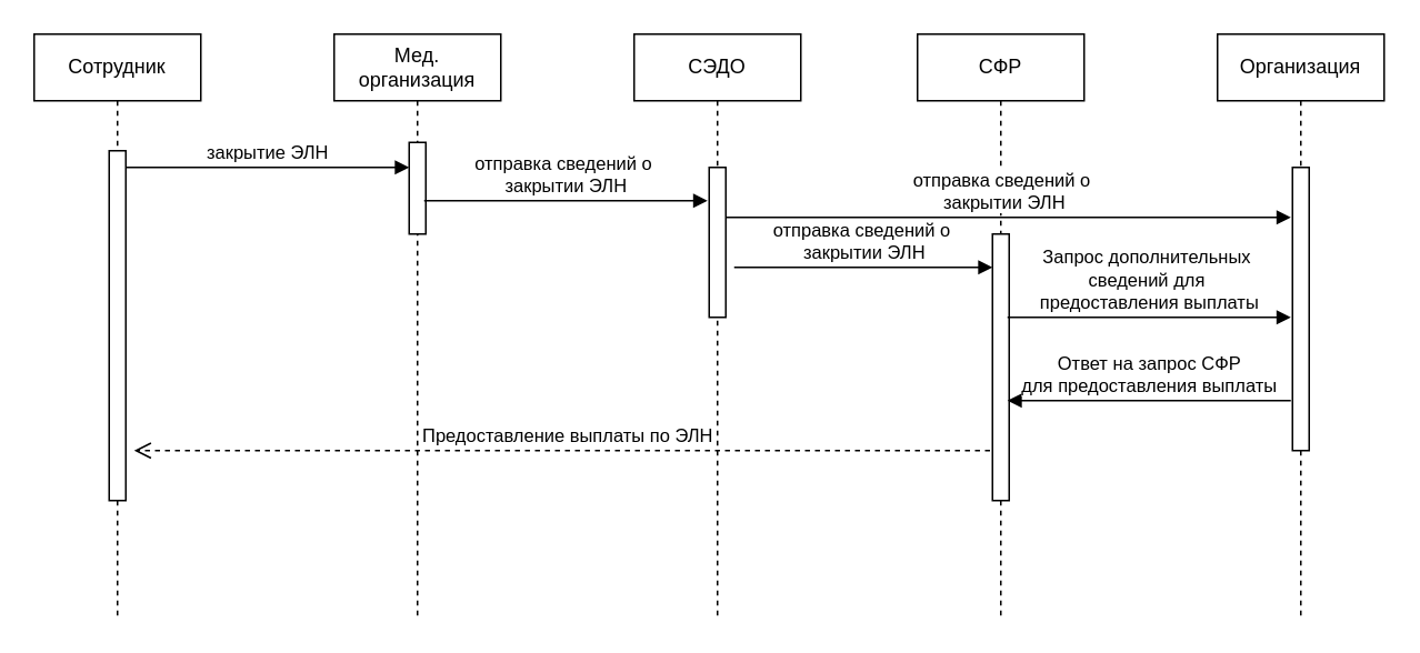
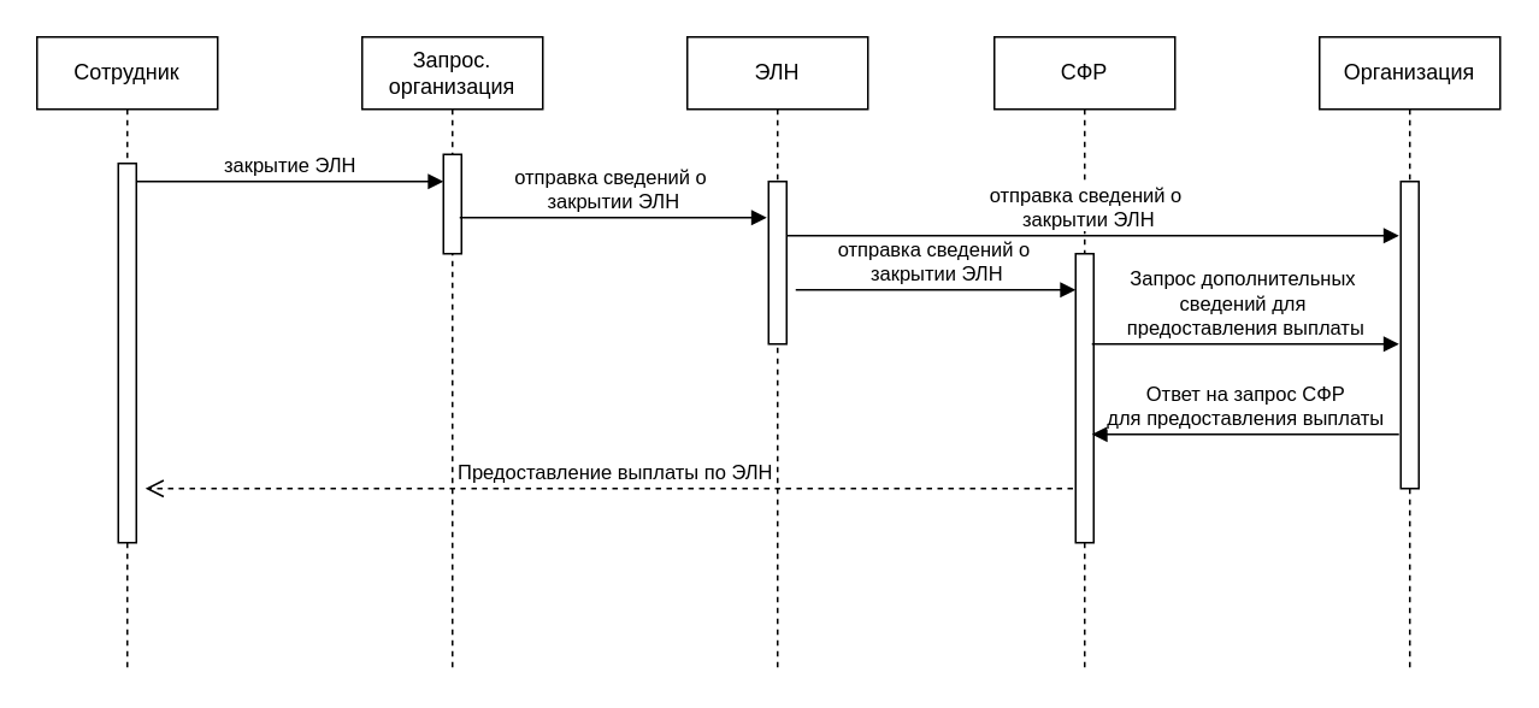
  <mxCell id="0" />
  <mxCell id="1" parent="0" />
  <mxCell id="2" value="Сотрудник" style="shape=umlLifeline;perimeter=lifelinePerimeter;whiteSpace=wrap;html=1;container=0;dropTarget=0;collapsible=0;recursiveResize=0;outlineConnect=0;portConstraint=eastwest;newEdgeStyle={&quot;edgeStyle&quot;:&quot;elbowEdgeStyle&quot;,&quot;elbow&quot;:&quot;vertical&quot;,&quot;curved&quot;:0,&quot;rounded&quot;:0};" parent="1" vertex="1"><mxGeometry x="20" y="20" width="100" height="350" as="geometry" /></mxCell>
  <mxCell id="3" value="" style="html=1;points=[];perimeter=orthogonalPerimeter;outlineConnect=0;targetShapes=umlLifeline;portConstraint=eastwest;newEdgeStyle={&quot;edgeStyle&quot;:&quot;elbowEdgeStyle&quot;,&quot;elbow&quot;:&quot;vertical&quot;,&quot;curved&quot;:0,&quot;rounded&quot;:0};" parent="2" vertex="1"><mxGeometry x="45" y="70" width="10" height="210" as="geometry" /></mxCell>
- <mxCell id="4" value="Мед. организация" style="shape=umlLifeline;perimeter=lifelinePerimeter;whiteSpace=wrap;html=1;container=0;dropTarget=0;collapsible=0;recursiveResize=0;outlineConnect=0;portConstraint=eastwest;newEdgeStyle={&quot;edgeStyle&quot;:&quot;elbowEdgeStyle&quot;,&quot;elbow&quot;:&quot;vertical&quot;,&quot;curved&quot;:0,&quot;rounded&quot;:0};" parent="1" vertex="1"><mxGeometry x="200" y="20" width="100" height="350" as="geometry" /></mxCell>
+ <mxCell id="4" value="Запрос. организация" style="shape=umlLifeline;perimeter=lifelinePerimeter;whiteSpace=wrap;html=1;container=0;dropTarget=0;collapsible=0;recursiveResize=0;outlineConnect=0;portConstraint=eastwest;newEdgeStyle={&quot;edgeStyle&quot;:&quot;elbowEdgeStyle&quot;,&quot;elbow&quot;:&quot;vertical&quot;,&quot;curved&quot;:0,&quot;rounded&quot;:0};" parent="1" vertex="1"><mxGeometry x="200" y="20" width="100" height="350" as="geometry" /></mxCell>
  <mxCell id="5" value="" style="html=1;points=[];perimeter=orthogonalPerimeter;outlineConnect=0;targetShapes=umlLifeline;portConstraint=eastwest;newEdgeStyle={&quot;edgeStyle&quot;:&quot;elbowEdgeStyle&quot;,&quot;elbow&quot;:&quot;vertical&quot;,&quot;curved&quot;:0,&quot;rounded&quot;:0};" parent="4" vertex="1"><mxGeometry x="45" y="65" width="10" height="55" as="geometry" /></mxCell>
  <mxCell id="6" value="закрытие ЭЛН" style="html=1;verticalAlign=bottom;endArrow=block;edgeStyle=elbowEdgeStyle;elbow=vertical;curved=0;rounded=0;" parent="1" source="3" target="5" edge="1"><mxGeometry relative="1" as="geometry"><mxPoint x="175" y="110" as="sourcePoint" /><Array as="points"><mxPoint x="160" y="100" /></Array><mxPoint as="offset" /></mxGeometry></mxCell>
  <mxCell id="7" value="Предоставление выплаты по ЭЛН" style="html=1;verticalAlign=bottom;endArrow=open;dashed=1;endSize=8;edgeStyle=elbowEdgeStyle;elbow=vertical;curved=0;rounded=0;" parent="1" edge="1"><mxGeometry relative="1" as="geometry"><mxPoint x="80" y="270" as="targetPoint" /><Array as="points"><mxPoint x="260" y="270" /><mxPoint x="290" y="50" /></Array><mxPoint x="599.5" y="270" as="sourcePoint" /></mxGeometry></mxCell>
  <mxCell id="8" value="СФР" style="shape=umlLifeline;perimeter=lifelinePerimeter;whiteSpace=wrap;html=1;container=0;dropTarget=0;collapsible=0;recursiveResize=0;outlineConnect=0;portConstraint=eastwest;newEdgeStyle={&quot;edgeStyle&quot;:&quot;elbowEdgeStyle&quot;,&quot;elbow&quot;:&quot;vertical&quot;,&quot;curved&quot;:0,&quot;rounded&quot;:0};" vertex="1" parent="1"><mxGeometry x="550" y="20" width="100" height="350" as="geometry" /></mxCell>
  <mxCell id="9" value="" style="html=1;points=[];perimeter=orthogonalPerimeter;outlineConnect=0;targetShapes=umlLifeline;portConstraint=eastwest;newEdgeStyle={&quot;edgeStyle&quot;:&quot;elbowEdgeStyle&quot;,&quot;elbow&quot;:&quot;vertical&quot;,&quot;curved&quot;:0,&quot;rounded&quot;:0};" vertex="1" parent="8"><mxGeometry x="45" y="120" width="10" height="160" as="geometry" /></mxCell>
  <mxCell id="10" value="Организация" style="shape=umlLifeline;perimeter=lifelinePerimeter;whiteSpace=wrap;html=1;container=0;dropTarget=0;collapsible=0;recursiveResize=0;outlineConnect=0;portConstraint=eastwest;newEdgeStyle={&quot;edgeStyle&quot;:&quot;elbowEdgeStyle&quot;,&quot;elbow&quot;:&quot;vertical&quot;,&quot;curved&quot;:0,&quot;rounded&quot;:0};" vertex="1" parent="1"><mxGeometry x="730" y="20" width="100" height="350" as="geometry" /></mxCell>
  <mxCell id="11" style="edgeStyle=elbowEdgeStyle;rounded=0;orthogonalLoop=1;jettySize=auto;html=1;elbow=vertical;curved=0;" edge="1" parent="10" source="12" target="10"><mxGeometry relative="1" as="geometry"><mxPoint x="140" y="160" as="targetPoint" /><Array as="points"><mxPoint x="100" y="130" /></Array></mxGeometry></mxCell>
  <mxCell id="12" value="" style="html=1;points=[];perimeter=orthogonalPerimeter;outlineConnect=0;targetShapes=umlLifeline;portConstraint=eastwest;newEdgeStyle={&quot;edgeStyle&quot;:&quot;elbowEdgeStyle&quot;,&quot;elbow&quot;:&quot;vertical&quot;,&quot;curved&quot;:0,&quot;rounded&quot;:0};" vertex="1" parent="10"><mxGeometry x="45" y="80" width="10" height="170" as="geometry" /></mxCell>
  <mxCell id="13" value="отправка сведений о&amp;nbsp;&lt;div&gt;закрытии ЭЛН&lt;/div&gt;" style="html=1;verticalAlign=bottom;endArrow=block;edgeStyle=elbowEdgeStyle;elbow=vertical;curved=0;rounded=0;" edge="1" parent="1"><mxGeometry relative="1" as="geometry"><mxPoint x="254" y="120" as="sourcePoint" /><Array as="points"><mxPoint x="339" y="120" /></Array><mxPoint x="424" y="120" as="targetPoint" /><mxPoint as="offset" /></mxGeometry></mxCell>
  <mxCell id="14" value="отправка сведений о&amp;nbsp;&lt;div&gt;закрытии ЭЛН&lt;/div&gt;" style="html=1;verticalAlign=bottom;endArrow=block;edgeStyle=elbowEdgeStyle;elbow=vertical;curved=0;rounded=0;" edge="1" parent="1" source="17"><mxGeometry relative="1" as="geometry"><mxPoint x="604" y="130" as="sourcePoint" /><Array as="points"><mxPoint x="689" y="130" /></Array><mxPoint x="774" y="130" as="targetPoint" /><mxPoint as="offset" /></mxGeometry></mxCell>
  <mxCell id="15" value="Запрос дополнительных&amp;nbsp;&lt;div&gt;сведений для&amp;nbsp;&lt;/div&gt;&lt;div&gt;предоставления выплаты&lt;/div&gt;" style="html=1;verticalAlign=bottom;endArrow=block;edgeStyle=elbowEdgeStyle;elbow=horizontal;curved=0;rounded=0;" edge="1" parent="1"><mxGeometry relative="1" as="geometry"><mxPoint x="604" y="190" as="sourcePoint" /><Array as="points"><mxPoint x="689" y="190" /></Array><mxPoint x="774" y="190" as="targetPoint" /><mxPoint as="offset" /></mxGeometry></mxCell>
  <mxCell id="16" value="Ответ на запрос СФР&lt;br&gt;&lt;div&gt;для предоставления выплаты&lt;/div&gt;" style="html=1;verticalAlign=bottom;endArrow=block;edgeStyle=elbowEdgeStyle;elbow=horizontal;curved=0;rounded=0;" edge="1" parent="1"><mxGeometry relative="1" as="geometry"><mxPoint x="774" y="240" as="sourcePoint" /><Array as="points"><mxPoint x="669" y="340" /></Array><mxPoint x="604" y="240" as="targetPoint" /><mxPoint as="offset" /></mxGeometry></mxCell>
- <mxCell id="17" value="СЭДО" style="shape=umlLifeline;perimeter=lifelinePerimeter;whiteSpace=wrap;html=1;container=0;dropTarget=0;collapsible=0;recursiveResize=0;outlineConnect=0;portConstraint=eastwest;newEdgeStyle={&quot;edgeStyle&quot;:&quot;elbowEdgeStyle&quot;,&quot;elbow&quot;:&quot;vertical&quot;,&quot;curved&quot;:0,&quot;rounded&quot;:0};" vertex="1" parent="1"><mxGeometry x="380" y="20" width="100" height="350" as="geometry" /></mxCell>
+ <mxCell id="17" value="ЭЛН" style="shape=umlLifeline;perimeter=lifelinePerimeter;whiteSpace=wrap;html=1;container=0;dropTarget=0;collapsible=0;recursiveResize=0;outlineConnect=0;portConstraint=eastwest;newEdgeStyle={&quot;edgeStyle&quot;:&quot;elbowEdgeStyle&quot;,&quot;elbow&quot;:&quot;vertical&quot;,&quot;curved&quot;:0,&quot;rounded&quot;:0};" vertex="1" parent="1"><mxGeometry x="380" y="20" width="100" height="350" as="geometry" /></mxCell>
  <mxCell id="18" value="" style="html=1;points=[];perimeter=orthogonalPerimeter;outlineConnect=0;targetShapes=umlLifeline;portConstraint=eastwest;newEdgeStyle={&quot;edgeStyle&quot;:&quot;elbowEdgeStyle&quot;,&quot;elbow&quot;:&quot;vertical&quot;,&quot;curved&quot;:0,&quot;rounded&quot;:0};" vertex="1" parent="17"><mxGeometry x="45" y="80" width="10" height="90" as="geometry" /></mxCell>
  <mxCell id="19" value="отправка сведений о&amp;nbsp;&lt;div&gt;закрытии ЭЛН&lt;/div&gt;" style="html=1;verticalAlign=bottom;endArrow=block;edgeStyle=elbowEdgeStyle;elbow=vertical;curved=0;rounded=0;" edge="1" parent="1"><mxGeometry relative="1" as="geometry"><mxPoint x="440" y="160" as="sourcePoint" /><Array as="points"><mxPoint x="590" y="160" /></Array><mxPoint x="595" y="160" as="targetPoint" /><mxPoint as="offset" /></mxGeometry></mxCell>
